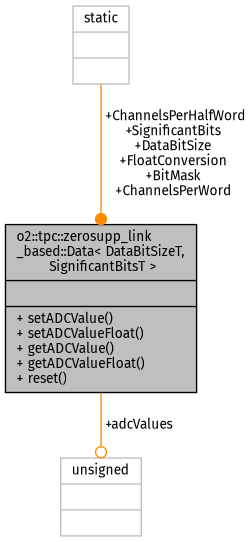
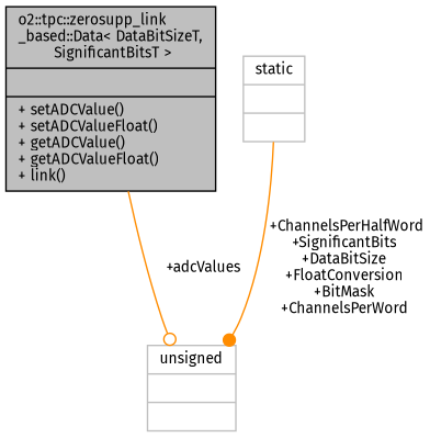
  digraph {
    fontname="Fira Sans"
    node [color=grey75 fontname="Fira Sans" fontsize=10 shape=record]
    edge [color=darkorange fontname="Fira Sans" fontsize=10 labelfontname=Helvetica labelfontsize=10 style=solid]
-   n1 [color=black fillcolor=grey75 fontcolor=black height=0.2 label="{o2::tpc::zerosupp_link\l_based::Data\< DataBitSizeT,\l SignificantBitsT \>\n||+ setADCValue()\l+ setADCValueFloat()\l+ getADCValue()\l+ getADCValueFloat()\l+ reset()\l}" style=filled width=0.4]
+   n1 [color=black fillcolor=grey75 fontcolor=black height=0.2 label="{o2::tpc::zerosupp_link\l_based::Data\< DataBitSizeT,\l SignificantBitsT \>\n||+ setADCValue()\l+ setADCValueFloat()\l+ getADCValue()\l+ getADCValueFloat()\l+ link()\l}" style=filled width=0.4]
    n2 [height=0.2 label="{unsigned\n||}" width=0.4]
    n3 [height=0.2 label="{static\n||}" width=0.4]
    n1 -> n2 [arrowhead=odot label=" +adcValues"]
-   n3 -> n1 [arrowhead=dot label=" +ChannelsPerHalfWord\n+SignificantBits\n+DataBitSize\n+FloatConversion\n+BitMask\n+ChannelsPerWord"]
+   n3 -> n2 [arrowhead=dot label=" +ChannelsPerHalfWord\n+SignificantBits\n+DataBitSize\n+FloatConversion\n+BitMask\n+ChannelsPerWord"]
  }
